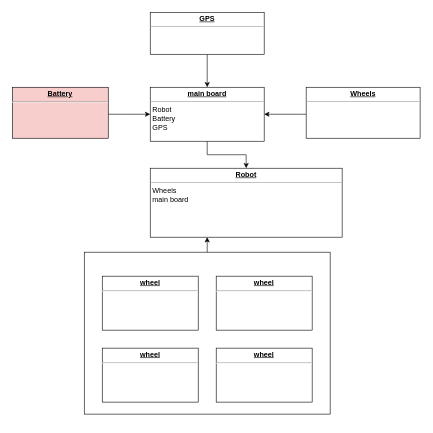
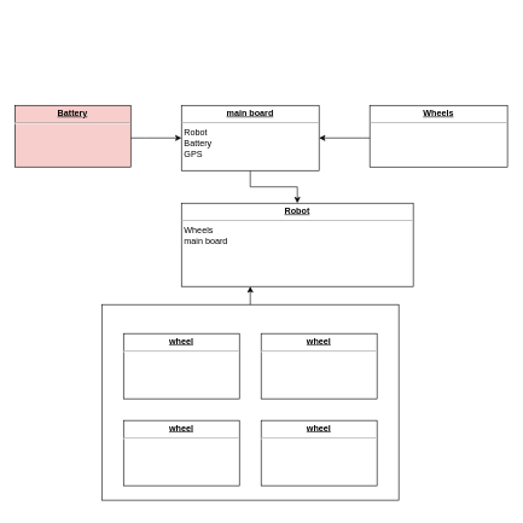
  <mxCell id="0" />
  <mxCell id="1" parent="0" />
  <mxCell id="2" style="edgeStyle=orthogonalEdgeStyle;rounded=0;orthogonalLoop=1;jettySize=auto;html=1;" edge="1" parent="1" source="3" target="10"><mxGeometry relative="1" as="geometry"><Array as="points"><mxPoint x="500" y="190" /><mxPoint x="500" y="190" /></Array></mxGeometry></mxCell>
  <mxCell id="3" value="&lt;p style=&quot;margin:0px;margin-top:4px;text-align:center;&quot;&gt;&lt;b&gt;&lt;u&gt;Wheels&lt;/u&gt;&lt;/b&gt;&lt;/p&gt;&lt;hr size=&quot;1&quot;&gt;&lt;p style=&quot;margin:0px;margin-left:4px;&quot;&gt;&lt;br&gt;&lt;/p&gt;" style="verticalAlign=top;align=left;overflow=fill;fontSize=12;fontFamily=Helvetica;html=1;" vertex="1" parent="1"><mxGeometry x="510" y="145" width="190" height="85" as="geometry" /></mxCell>
- <mxCell id="4" style="edgeStyle=orthogonalEdgeStyle;rounded=0;orthogonalLoop=1;jettySize=auto;html=1;" edge="1" parent="1" source="5" target="10"><mxGeometry relative="1" as="geometry" /></mxCell>
- <mxCell id="5" value="&lt;p style=&quot;margin:0px;margin-top:4px;text-align:center;&quot;&gt;&lt;b&gt;&lt;u&gt;GPS&lt;/u&gt;&lt;/b&gt;&lt;/p&gt;&lt;hr size=&quot;1&quot;&gt;&lt;p style=&quot;margin:0px;margin-left:4px;&quot;&gt;&lt;br&gt;&lt;/p&gt;" style="verticalAlign=top;align=left;overflow=fill;fontSize=12;fontFamily=Helvetica;html=1;" vertex="1" parent="1"><mxGeometry x="250" y="20" width="190" height="70" as="geometry" /></mxCell>
  <mxCell id="6" value="&lt;p style=&quot;margin:0px;margin-top:4px;text-align:center;&quot;&gt;&lt;b&gt;&lt;u&gt;Robot&lt;/u&gt;&lt;/b&gt;&lt;/p&gt;&lt;hr size=&quot;1&quot;&gt;&lt;p style=&quot;border-color: var(--border-color); margin: 0px 0px 0px 4px;&quot;&gt;Wheels&lt;/p&gt;&lt;p style=&quot;border-color: var(--border-color); margin: 0px 0px 0px 4px;&quot;&gt;main board&lt;/p&gt;" style="verticalAlign=top;align=left;overflow=fill;fontSize=12;fontFamily=Helvetica;html=1;" vertex="1" parent="1"><mxGeometry x="250" y="280" width="320" height="115" as="geometry" /></mxCell>
  <mxCell id="7" style="edgeStyle=orthogonalEdgeStyle;rounded=0;orthogonalLoop=1;jettySize=auto;html=1;" edge="1" parent="1" source="8" target="10"><mxGeometry relative="1" as="geometry"><Array as="points"><mxPoint x="200" y="190" /><mxPoint x="200" y="190" /></Array></mxGeometry></mxCell>
  <mxCell id="8" value="&lt;p style=&quot;margin:0px;margin-top:4px;text-align:center;text-decoration:underline;&quot;&gt;&lt;b&gt;Battery&lt;/b&gt;&lt;/p&gt;&lt;hr&gt;&lt;p style=&quot;margin:0px;margin-left:8px;&quot;&gt;&lt;br&gt;&lt;/p&gt;" style="verticalAlign=top;align=left;overflow=fill;fontSize=12;fontFamily=Helvetica;html=1;fillColor=#f8cecc;" vertex="1" parent="1"><mxGeometry x="20" y="145" width="160" height="85" as="geometry" /></mxCell>
  <mxCell id="9" style="edgeStyle=orthogonalEdgeStyle;rounded=0;orthogonalLoop=1;jettySize=auto;html=1;" edge="1" parent="1" source="10" target="6"><mxGeometry relative="1" as="geometry" /></mxCell>
  <mxCell id="10" value="&lt;p style=&quot;margin:0px;margin-top:4px;text-align:center;&quot;&gt;&lt;b&gt;&lt;u&gt;main board&lt;/u&gt;&lt;/b&gt;&lt;/p&gt;&lt;hr size=&quot;1&quot;&gt;&lt;p style=&quot;margin:0px;margin-left:4px;&quot;&gt;Robot&lt;/p&gt;&lt;p style=&quot;margin:0px;margin-left:4px;&quot;&gt;Battery&lt;/p&gt;&lt;p style=&quot;margin:0px;margin-left:4px;&quot;&gt;GPS&lt;/p&gt;" style="verticalAlign=top;align=left;overflow=fill;fontSize=12;fontFamily=Helvetica;html=1;" vertex="1" parent="1"><mxGeometry x="250" y="145" width="190" height="90" as="geometry" /></mxCell>
  <mxCell id="11" value="" style="group" vertex="1" connectable="0" parent="1"><mxGeometry x="140" y="430" width="410" height="270" as="geometry" /></mxCell>
  <mxCell id="12" value="" style="rounded=0;whiteSpace=wrap;html=1;" vertex="1" parent="11"><mxGeometry y="-10" width="410" height="270" as="geometry" /></mxCell>
  <mxCell id="13" value="&lt;p style=&quot;margin:0px;margin-top:4px;text-align:center;text-decoration:underline;&quot;&gt;&lt;b&gt;wheel&lt;/b&gt;&lt;/p&gt;&lt;hr&gt;&lt;p style=&quot;margin:0px;margin-left:8px;&quot;&gt;&lt;br&gt;&lt;/p&gt;" style="verticalAlign=top;align=left;overflow=fill;fontSize=12;fontFamily=Helvetica;html=1;" vertex="1" parent="11"><mxGeometry x="30" y="30" width="160" height="90" as="geometry" /></mxCell>
  <mxCell id="14" value="&lt;p style=&quot;margin:0px;margin-top:4px;text-align:center;text-decoration:underline;&quot;&gt;&lt;b&gt;wheel&lt;/b&gt;&lt;/p&gt;&lt;hr&gt;&lt;p style=&quot;margin:0px;margin-left:8px;&quot;&gt;&lt;br&gt;&lt;/p&gt;" style="verticalAlign=top;align=left;overflow=fill;fontSize=12;fontFamily=Helvetica;html=1;" vertex="1" parent="11"><mxGeometry x="220" y="30" width="160" height="90" as="geometry" /></mxCell>
  <mxCell id="15" value="&lt;p style=&quot;margin:0px;margin-top:4px;text-align:center;text-decoration:underline;&quot;&gt;&lt;b&gt;wheel&lt;/b&gt;&lt;/p&gt;&lt;hr&gt;&lt;p style=&quot;margin:0px;margin-left:8px;&quot;&gt;&lt;br&gt;&lt;/p&gt;" style="verticalAlign=top;align=left;overflow=fill;fontSize=12;fontFamily=Helvetica;html=1;" vertex="1" parent="11"><mxGeometry x="30" y="150" width="160" height="90" as="geometry" /></mxCell>
  <mxCell id="16" value="&lt;p style=&quot;margin:0px;margin-top:4px;text-align:center;text-decoration:underline;&quot;&gt;&lt;b&gt;wheel&lt;/b&gt;&lt;/p&gt;&lt;hr&gt;&lt;p style=&quot;margin:0px;margin-left:8px;&quot;&gt;&lt;br&gt;&lt;/p&gt;" style="verticalAlign=top;align=left;overflow=fill;fontSize=12;fontFamily=Helvetica;html=1;" vertex="1" parent="11"><mxGeometry x="220" y="150" width="160" height="90" as="geometry" /></mxCell>
  <mxCell id="17" style="edgeStyle=orthogonalEdgeStyle;rounded=0;orthogonalLoop=1;jettySize=auto;html=1;" edge="1" parent="1" source="12" target="6"><mxGeometry relative="1" as="geometry"><Array as="points"><mxPoint x="345" y="570" /><mxPoint x="345" y="570" /></Array></mxGeometry></mxCell>
